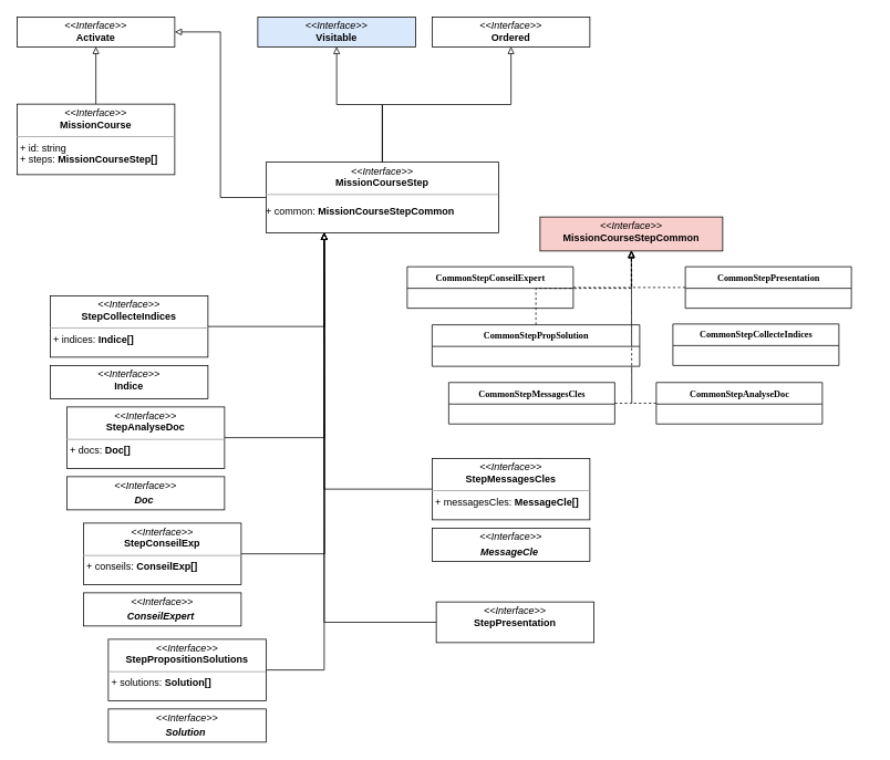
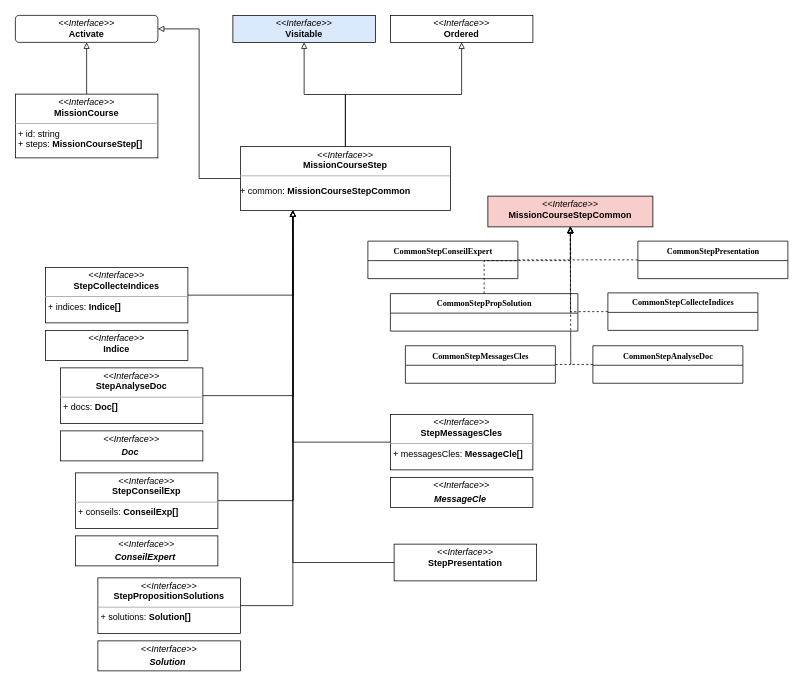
  <mxCell id="0" />
  <mxCell id="1" parent="0" />
  <mxCell id="2" style="edgeStyle=orthogonalEdgeStyle;rounded=0;orthogonalLoop=1;jettySize=auto;html=1;entryX=0.5;entryY=1;entryDx=0;entryDy=0;endArrow=block;endFill=0;exitX=0;exitY=0.5;exitDx=0;exitDy=0;dashed=1;" edge="1" parent="1" source="3" target="13"><mxGeometry relative="1" as="geometry" /></mxCell>
- <mxCell id="3" value="&lt;div&gt;&lt;span&gt;&lt;b&gt;&lt;font style=&quot;font-size: 11px&quot;&gt;CommonStepPresentation&lt;/font&gt;&lt;/b&gt;&lt;/span&gt;&lt;/div&gt;" style="swimlane;html=1;fontStyle=0;childLayout=stackLayout;horizontal=1;startSize=26;fillColor=none;horizontalStack=0;resizeParent=1;resizeLast=0;collapsible=1;marginBottom=0;swimlaneFillColor=#ffffff;rounded=0;shadow=0;comic=0;labelBackgroundColor=none;strokeColor=#000000;strokeWidth=1;fontFamily=Verdana;fontSize=10;fontColor=#000000;align=center;" parent="1" vertex="1"><mxGeometry x="825" y="321" width="200" height="50" as="geometry" /></mxCell>
+ <mxCell id="3" value="&lt;div&gt;&lt;span&gt;&lt;b&gt;&lt;font style=&quot;font-size: 11px&quot;&gt;CommonStepPresentation&lt;/font&gt;&lt;/b&gt;&lt;/span&gt;&lt;/div&gt;" style="swimlane;html=1;fontStyle=0;childLayout=stackLayout;horizontal=1;startSize=26;fillColor=none;horizontalStack=0;resizeParent=1;resizeLast=0;collapsible=1;marginBottom=0;swimlaneFillColor=#ffffff;rounded=0;shadow=0;comic=0;labelBackgroundColor=none;strokeColor=#000000;strokeWidth=1;fontFamily=Verdana;fontSize=10;fontColor=#000000;align=center;" parent="1" vertex="1"><mxGeometry x="850" y="321" width="200" height="50" as="geometry" /></mxCell>
  <mxCell id="4" style="edgeStyle=orthogonalEdgeStyle;rounded=0;orthogonalLoop=1;jettySize=auto;html=1;entryX=1;entryY=0.5;entryDx=0;entryDy=0;endArrow=block;endFill=0;" edge="1" parent="1" source="7" target="10"><mxGeometry relative="1" as="geometry" /></mxCell>
  <mxCell id="5" style="edgeStyle=orthogonalEdgeStyle;rounded=0;orthogonalLoop=1;jettySize=auto;html=1;entryX=0.5;entryY=1;entryDx=0;entryDy=0;endArrow=block;endFill=0;" edge="1" parent="1" source="7" target="11"><mxGeometry relative="1" as="geometry" /></mxCell>
  <mxCell id="6" style="edgeStyle=orthogonalEdgeStyle;rounded=0;orthogonalLoop=1;jettySize=auto;html=1;entryX=0.5;entryY=1;entryDx=0;entryDy=0;endArrow=block;endFill=0;" edge="1" parent="1" source="7" target="12"><mxGeometry relative="1" as="geometry" /></mxCell>
  <mxCell id="7" value="&lt;p style=&quot;margin: 0px ; margin-top: 4px ; text-align: center&quot;&gt;&lt;i&gt;&amp;lt;&amp;lt;Interface&amp;gt;&amp;gt;&lt;/i&gt;&lt;br&gt;&lt;b&gt;MissionCourseStep&lt;/b&gt;&lt;/p&gt;&lt;hr size=&quot;1&quot;&gt;&lt;p&gt;+ common:&amp;nbsp;&lt;span&gt;&lt;b style=&quot;line-height: 80%&quot;&gt;MissionCourseStepCommon&lt;/b&gt;&lt;/span&gt;&lt;/p&gt;" style="verticalAlign=top;align=left;overflow=fill;fontSize=12;fontFamily=Helvetica;html=1;rounded=0;shadow=0;comic=0;labelBackgroundColor=none;strokeColor=#000000;strokeWidth=1;fillColor=#ffffff;" parent="1" vertex="1"><mxGeometry x="320" y="195" width="280" height="85" as="geometry" /></mxCell>
  <mxCell id="8" value="" style="edgeStyle=orthogonalEdgeStyle;rounded=0;orthogonalLoop=1;jettySize=auto;html=1;endArrow=block;endFill=0;" edge="1" parent="1" source="9" target="10"><mxGeometry relative="1" as="geometry" /></mxCell>
  <mxCell id="9" value="&lt;p style=&quot;margin: 0px ; margin-top: 4px ; text-align: center&quot;&gt;&lt;i&gt;&amp;lt;&amp;lt;Interface&amp;gt;&amp;gt;&lt;/i&gt;&lt;br&gt;&lt;b&gt;MissionCourse&lt;/b&gt;&lt;/p&gt;&lt;hr size=&quot;1&quot;&gt;&lt;p style=&quot;margin: 0px ; margin-left: 4px&quot;&gt;+ id: string&lt;br&gt;+ steps:&amp;nbsp;&lt;span&gt;&lt;b&gt;MissionCourseStep[]&lt;/b&gt;&lt;/span&gt;&lt;/p&gt;&lt;p style=&quot;margin: 0px ; margin-left: 4px&quot;&gt;&lt;br&gt;&lt;/p&gt;" style="verticalAlign=top;align=left;overflow=fill;fontSize=12;fontFamily=Helvetica;html=1;rounded=0;shadow=0;comic=0;labelBackgroundColor=none;strokeColor=#000000;strokeWidth=1;fillColor=#ffffff;" vertex="1" parent="1"><mxGeometry x="20" y="125" width="190" height="85" as="geometry" /></mxCell>
- <mxCell id="10" value="&lt;p style=&quot;margin: 0px ; margin-top: 4px ; text-align: center&quot;&gt;&lt;i&gt;&amp;lt;&amp;lt;Interface&amp;gt;&amp;gt;&lt;/i&gt;&lt;br&gt;&lt;b&gt;Activate&lt;/b&gt;&lt;/p&gt;&lt;p style=&quot;margin: 0px ; margin-left: 4px&quot;&gt;&lt;br&gt;&lt;/p&gt;" style="verticalAlign=top;align=left;overflow=fill;fontSize=12;fontFamily=Helvetica;html=1;rounded=0;shadow=0;comic=0;labelBackgroundColor=none;strokeColor=#000000;strokeWidth=1;fillColor=#ffffff;" vertex="1" parent="1"><mxGeometry x="20" y="20" width="190" height="36" as="geometry" /></mxCell>
+ <mxCell id="10" value="&lt;p style=&quot;margin: 0px ; margin-top: 4px ; text-align: center&quot;&gt;&lt;i&gt;&amp;lt;&amp;lt;Interface&amp;gt;&amp;gt;&lt;/i&gt;&lt;br&gt;&lt;b&gt;Activate&lt;/b&gt;&lt;/p&gt;&lt;p style=&quot;margin: 0px ; margin-left: 4px&quot;&gt;&lt;br&gt;&lt;/p&gt;" style="verticalAlign=top;align=left;overflow=fill;fontSize=12;fontFamily=Helvetica;html=1;shadow=0;comic=0;labelBackgroundColor=none;strokeColor=#000000;strokeWidth=1;fillColor=#ffffff;rounded=1;" vertex="1" parent="1"><mxGeometry x="20" y="20" width="190" height="36" as="geometry" /></mxCell>
  <mxCell id="11" value="&lt;p style=&quot;margin: 0px ; margin-top: 4px ; text-align: center&quot;&gt;&lt;i&gt;&amp;lt;&amp;lt;Interface&amp;gt;&amp;gt;&lt;/i&gt;&lt;br&gt;&lt;b&gt;Visitable&lt;/b&gt;&lt;/p&gt;&lt;p style=&quot;margin: 0px ; margin-left: 4px&quot;&gt;&lt;br&gt;&lt;/p&gt;" style="verticalAlign=top;align=left;overflow=fill;fontSize=12;fontFamily=Helvetica;html=1;rounded=0;shadow=0;comic=0;labelBackgroundColor=none;strokeColor=#000000;strokeWidth=1;fillColor=#dae8fc;" vertex="1" parent="1"><mxGeometry x="310" y="20" width="190" height="36" as="geometry" /></mxCell>
  <mxCell id="12" value="&lt;p style=&quot;margin: 0px ; margin-top: 4px ; text-align: center&quot;&gt;&lt;i&gt;&amp;lt;&amp;lt;Interface&amp;gt;&amp;gt;&lt;/i&gt;&lt;br&gt;&lt;b&gt;Ordered&lt;/b&gt;&lt;/p&gt;&lt;p style=&quot;margin: 0px ; margin-left: 4px&quot;&gt;&lt;br&gt;&lt;/p&gt;" style="verticalAlign=top;align=left;overflow=fill;fontSize=12;fontFamily=Helvetica;html=1;rounded=0;shadow=0;comic=0;labelBackgroundColor=none;strokeColor=#000000;strokeWidth=1;fillColor=#ffffff;" vertex="1" parent="1"><mxGeometry x="520" y="20" width="190" height="36" as="geometry" /></mxCell>
  <mxCell id="13" value="&lt;p style=&quot;margin: 0px ; margin-top: 4px ; text-align: center&quot;&gt;&lt;i&gt;&amp;lt;&amp;lt;Interface&amp;gt;&amp;gt;&lt;/i&gt;&lt;br&gt;&lt;b&gt;MissionCourseStepCommon&lt;/b&gt;&lt;/p&gt;&lt;p style=&quot;margin: 0px ; margin-left: 4px&quot;&gt;&lt;br&gt;&lt;/p&gt;" style="verticalAlign=top;align=left;overflow=fill;fontSize=12;fontFamily=Helvetica;html=1;rounded=0;shadow=0;comic=0;labelBackgroundColor=none;strokeColor=#000000;strokeWidth=1;fillColor=#f8cecc;" vertex="1" parent="1"><mxGeometry x="650" y="261" width="220" height="41" as="geometry" /></mxCell>
+ <mxCell id="14" style="edgeStyle=orthogonalEdgeStyle;rounded=0;orthogonalLoop=1;jettySize=auto;html=1;entryX=0.5;entryY=1;entryDx=0;entryDy=0;dashed=1;endArrow=block;endFill=0;exitX=0;exitY=0.5;exitDx=0;exitDy=0;" edge="1" parent="1" source="15" target="13"><mxGeometry relative="1" as="geometry" /></mxCell>
  <mxCell id="15" value="&lt;div&gt;&lt;span&gt;&lt;b&gt;&lt;font style=&quot;font-size: 11px&quot;&gt;CommonStepCollecteIndices&lt;/font&gt;&lt;/b&gt;&lt;/span&gt;&lt;/div&gt;" style="swimlane;html=1;fontStyle=0;childLayout=stackLayout;horizontal=1;startSize=26;fillColor=none;horizontalStack=0;resizeParent=1;resizeLast=0;collapsible=1;marginBottom=0;swimlaneFillColor=#ffffff;rounded=0;shadow=0;comic=0;labelBackgroundColor=none;strokeColor=#000000;strokeWidth=1;fontFamily=Verdana;fontSize=10;fontColor=#000000;align=center;" vertex="1" parent="1"><mxGeometry x="810" y="390" width="200" height="50" as="geometry" /></mxCell>
  <mxCell id="16" style="edgeStyle=orthogonalEdgeStyle;rounded=0;orthogonalLoop=1;jettySize=auto;html=1;dashed=1;endArrow=block;endFill=0;" edge="1" parent="1" source="17"><mxGeometry relative="1" as="geometry"><mxPoint x="760" y="301" as="targetPoint" /></mxGeometry></mxCell>
  <mxCell id="17" value="&lt;div&gt;&lt;span&gt;&lt;b&gt;&lt;font style=&quot;font-size: 11px&quot;&gt;CommonStepAnalyseDoc&lt;/font&gt;&lt;/b&gt;&lt;/span&gt;&lt;/div&gt;" style="swimlane;html=1;fontStyle=0;childLayout=stackLayout;horizontal=1;startSize=26;fillColor=none;horizontalStack=0;resizeParent=1;resizeLast=0;collapsible=1;marginBottom=0;swimlaneFillColor=#ffffff;rounded=0;shadow=0;comic=0;labelBackgroundColor=none;strokeColor=#000000;strokeWidth=1;fontFamily=Verdana;fontSize=10;fontColor=#000000;align=center;" vertex="1" parent="1"><mxGeometry x="790" y="460.5" width="200" height="50" as="geometry" /></mxCell>
  <mxCell id="18" style="edgeStyle=orthogonalEdgeStyle;rounded=0;orthogonalLoop=1;jettySize=auto;html=1;entryX=0.5;entryY=1;entryDx=0;entryDy=0;dashed=1;endArrow=block;endFill=0;exitX=1;exitY=0.5;exitDx=0;exitDy=0;" edge="1" parent="1" source="19" target="13"><mxGeometry relative="1" as="geometry" /></mxCell>
  <mxCell id="19" value="&lt;div&gt;&lt;span&gt;&lt;b&gt;&lt;font style=&quot;font-size: 11px&quot;&gt;CommonStepConseilExpert&lt;/font&gt;&lt;/b&gt;&lt;/span&gt;&lt;/div&gt;" style="swimlane;html=1;fontStyle=0;childLayout=stackLayout;horizontal=1;startSize=26;fillColor=none;horizontalStack=0;resizeParent=1;resizeLast=0;collapsible=1;marginBottom=0;swimlaneFillColor=#ffffff;rounded=0;shadow=0;comic=0;labelBackgroundColor=none;strokeColor=#000000;strokeWidth=1;fontFamily=Verdana;fontSize=10;fontColor=#000000;align=center;" vertex="1" parent="1"><mxGeometry x="490" y="321" width="200" height="50" as="geometry" /></mxCell>
  <mxCell id="20" style="edgeStyle=orthogonalEdgeStyle;rounded=0;orthogonalLoop=1;jettySize=auto;html=1;dashed=1;endArrow=block;endFill=0;" edge="1" parent="1" source="21"><mxGeometry relative="1" as="geometry"><mxPoint x="760" y="302" as="targetPoint" /></mxGeometry></mxCell>
  <mxCell id="21" value="&lt;div&gt;&lt;span&gt;&lt;b&gt;&lt;font style=&quot;font-size: 11px&quot;&gt;CommonStepPropSolution&lt;/font&gt;&lt;/b&gt;&lt;/span&gt;&lt;/div&gt;" style="swimlane;html=1;fontStyle=0;childLayout=stackLayout;horizontal=1;startSize=26;fillColor=none;horizontalStack=0;resizeParent=1;resizeLast=0;collapsible=1;marginBottom=0;swimlaneFillColor=#ffffff;rounded=0;shadow=0;comic=0;labelBackgroundColor=none;strokeColor=#000000;strokeWidth=1;fontFamily=Verdana;fontSize=10;fontColor=#000000;align=center;" vertex="1" parent="1"><mxGeometry x="520" y="391" width="250" height="50" as="geometry" /></mxCell>
  <mxCell id="22" style="edgeStyle=orthogonalEdgeStyle;rounded=0;orthogonalLoop=1;jettySize=auto;html=1;dashed=1;endArrow=block;endFill=0;" edge="1" parent="1" source="23"><mxGeometry relative="1" as="geometry"><mxPoint x="760" y="302" as="targetPoint" /></mxGeometry></mxCell>
  <mxCell id="23" value="&lt;div&gt;&lt;span&gt;&lt;b&gt;&lt;font style=&quot;font-size: 11px&quot;&gt;CommonStepMessagesCles&lt;/font&gt;&lt;/b&gt;&lt;/span&gt;&lt;/div&gt;" style="swimlane;html=1;fontStyle=0;childLayout=stackLayout;horizontal=1;startSize=26;fillColor=none;horizontalStack=0;resizeParent=1;resizeLast=0;collapsible=1;marginBottom=0;swimlaneFillColor=#ffffff;rounded=0;shadow=0;comic=0;labelBackgroundColor=none;strokeColor=#000000;strokeWidth=1;fontFamily=Verdana;fontSize=10;fontColor=#000000;align=center;" vertex="1" parent="1"><mxGeometry x="540" y="460.5" width="200" height="50" as="geometry" /></mxCell>
  <mxCell id="24" style="edgeStyle=orthogonalEdgeStyle;rounded=0;orthogonalLoop=1;jettySize=auto;html=1;endArrow=block;endFill=0;entryX=0.25;entryY=1;entryDx=0;entryDy=0;exitX=0;exitY=0.5;exitDx=0;exitDy=0;" edge="1" parent="1" source="25" target="7"><mxGeometry relative="1" as="geometry" /></mxCell>
  <mxCell id="25" value="&lt;p style=&quot;margin: 0px ; margin-top: 4px ; text-align: center&quot;&gt;&lt;i&gt;&amp;lt;&amp;lt;Interface&amp;gt;&amp;gt;&lt;/i&gt;&lt;br&gt;&lt;b&gt;StepPresentation&lt;/b&gt;&lt;/p&gt;&lt;p style=&quot;margin: 0px ; margin-left: 4px&quot;&gt;&amp;nbsp;&lt;/p&gt;&lt;p style=&quot;margin: 0px ; margin-left: 4px&quot;&gt;&lt;br&gt;&lt;/p&gt;" style="verticalAlign=top;align=left;overflow=fill;fontSize=12;fontFamily=Helvetica;html=1;rounded=0;shadow=0;comic=0;labelBackgroundColor=none;strokeColor=#000000;strokeWidth=1;fillColor=#ffffff;" vertex="1" parent="1"><mxGeometry x="525" y="725" width="190" height="49" as="geometry" /></mxCell>
  <mxCell id="26" style="edgeStyle=orthogonalEdgeStyle;rounded=0;orthogonalLoop=1;jettySize=auto;html=1;endArrow=block;endFill=0;" edge="1" parent="1" source="27"><mxGeometry relative="1" as="geometry"><mxPoint x="390" y="280" as="targetPoint" /></mxGeometry></mxCell>
  <mxCell id="27" value="&lt;p style=&quot;margin: 0px ; margin-top: 4px ; text-align: center&quot;&gt;&lt;i&gt;&amp;lt;&amp;lt;Interface&amp;gt;&amp;gt;&lt;/i&gt;&lt;br&gt;&lt;b&gt;StepCollecteIndices&lt;/b&gt;&lt;/p&gt;&lt;hr size=&quot;1&quot;&gt;&lt;p style=&quot;margin: 0px ; margin-left: 4px&quot;&gt;+ indices:&amp;nbsp;&lt;span&gt;&lt;b&gt;Indice[]&lt;/b&gt;&lt;/span&gt;&lt;/p&gt;&lt;p style=&quot;margin: 0px ; margin-left: 4px&quot;&gt;&lt;br&gt;&lt;/p&gt;" style="verticalAlign=top;align=left;overflow=fill;fontSize=12;fontFamily=Helvetica;html=1;rounded=0;shadow=0;comic=0;labelBackgroundColor=none;strokeColor=#000000;strokeWidth=1;fillColor=#ffffff;" vertex="1" parent="1"><mxGeometry x="60" y="356" width="190" height="74" as="geometry" /></mxCell>
  <mxCell id="28" value="&lt;p style=&quot;margin: 0px ; margin-top: 4px ; text-align: center&quot;&gt;&lt;i&gt;&amp;lt;&amp;lt;Interface&amp;gt;&amp;gt;&lt;/i&gt;&lt;br&gt;&lt;b&gt;Indice&lt;/b&gt;&lt;/p&gt;&lt;p style=&quot;margin: 0px ; margin-left: 4px&quot;&gt;&amp;nbsp;&lt;/p&gt;&lt;p style=&quot;margin: 0px ; margin-left: 4px&quot;&gt;&lt;br&gt;&lt;/p&gt;" style="verticalAlign=top;align=left;overflow=fill;fontSize=12;fontFamily=Helvetica;html=1;rounded=0;shadow=0;comic=0;labelBackgroundColor=none;strokeColor=#000000;strokeWidth=1;fillColor=#ffffff;" vertex="1" parent="1"><mxGeometry x="60" y="440" width="190" height="40" as="geometry" /></mxCell>
  <mxCell id="29" style="edgeStyle=orthogonalEdgeStyle;rounded=0;orthogonalLoop=1;jettySize=auto;html=1;endArrow=block;endFill=0;" edge="1" parent="1" source="30"><mxGeometry relative="1" as="geometry"><mxPoint x="390" y="280" as="targetPoint" /></mxGeometry></mxCell>
  <mxCell id="30" value="&lt;p style=&quot;margin: 0px ; margin-top: 4px ; text-align: center&quot;&gt;&lt;i&gt;&amp;lt;&amp;lt;Interface&amp;gt;&amp;gt;&lt;/i&gt;&lt;br&gt;&lt;b&gt;StepAnalyseDoc&lt;/b&gt;&lt;/p&gt;&lt;hr size=&quot;1&quot;&gt;&lt;p style=&quot;margin: 0px ; margin-left: 4px&quot;&gt;+ docs:&amp;nbsp;&lt;span&gt;&lt;b&gt;Doc[]&lt;/b&gt;&lt;/span&gt;&lt;/p&gt;&lt;p style=&quot;margin: 0px ; margin-left: 4px&quot;&gt;&lt;br&gt;&lt;/p&gt;" style="verticalAlign=top;align=left;overflow=fill;fontSize=12;fontFamily=Helvetica;html=1;rounded=0;shadow=0;comic=0;labelBackgroundColor=none;strokeColor=#000000;strokeWidth=1;fillColor=#ffffff;" vertex="1" parent="1"><mxGeometry x="80" y="490" width="190" height="74" as="geometry" /></mxCell>
  <mxCell id="31" value="&lt;p style=&quot;margin: 0px ; margin-top: 4px ; text-align: center&quot;&gt;&lt;i&gt;&amp;lt;&amp;lt;Interface&amp;gt;&amp;gt;&lt;/i&gt;&lt;/p&gt;&lt;p style=&quot;margin: 0px ; margin-top: 4px ; text-align: center&quot;&gt;&lt;i&gt;&lt;b&gt;Doc&lt;/b&gt;&lt;/i&gt;&lt;span style=&quot;text-align: left&quot;&gt;&amp;nbsp;&lt;/span&gt;&lt;br&gt;&lt;/p&gt;&lt;p style=&quot;margin: 0px ; margin-left: 4px&quot;&gt;&lt;br&gt;&lt;/p&gt;" style="verticalAlign=top;align=left;overflow=fill;fontSize=12;fontFamily=Helvetica;html=1;rounded=0;shadow=0;comic=0;labelBackgroundColor=none;strokeColor=#000000;strokeWidth=1;fillColor=#ffffff;" vertex="1" parent="1"><mxGeometry x="80" y="574" width="190" height="40" as="geometry" /></mxCell>
  <mxCell id="32" style="edgeStyle=orthogonalEdgeStyle;rounded=0;orthogonalLoop=1;jettySize=auto;html=1;endArrow=block;endFill=0;" edge="1" parent="1" source="33"><mxGeometry relative="1" as="geometry"><mxPoint x="390" y="280" as="targetPoint" /></mxGeometry></mxCell>
  <mxCell id="33" value="&lt;p style=&quot;margin: 0px ; margin-top: 4px ; text-align: center&quot;&gt;&lt;i&gt;&amp;lt;&amp;lt;Interface&amp;gt;&amp;gt;&lt;/i&gt;&lt;br&gt;&lt;b&gt;StepConseilExp&lt;/b&gt;&lt;/p&gt;&lt;hr size=&quot;1&quot;&gt;&lt;p style=&quot;margin: 0px ; margin-left: 4px&quot;&gt;+ conseils:&amp;nbsp;&lt;span&gt;&lt;b&gt;ConseilExp[]&lt;/b&gt;&lt;/span&gt;&lt;/p&gt;&lt;p style=&quot;margin: 0px ; margin-left: 4px&quot;&gt;&lt;br&gt;&lt;/p&gt;" style="verticalAlign=top;align=left;overflow=fill;fontSize=12;fontFamily=Helvetica;html=1;rounded=0;shadow=0;comic=0;labelBackgroundColor=none;strokeColor=#000000;strokeWidth=1;fillColor=#ffffff;" vertex="1" parent="1"><mxGeometry x="100" y="630" width="190" height="74" as="geometry" /></mxCell>
  <mxCell id="34" value="&lt;p style=&quot;margin: 0px ; margin-top: 4px ; text-align: center&quot;&gt;&lt;i&gt;&amp;lt;&amp;lt;Interface&amp;gt;&amp;gt;&lt;/i&gt;&lt;/p&gt;&lt;p style=&quot;margin: 0px ; margin-top: 4px ; text-align: center&quot;&gt;&lt;i&gt;&lt;b&gt;ConseilExpert&lt;/b&gt;&lt;/i&gt;&lt;span style=&quot;text-align: left&quot;&gt;&amp;nbsp;&lt;/span&gt;&lt;br&gt;&lt;/p&gt;&lt;p style=&quot;margin: 0px ; margin-left: 4px&quot;&gt;&lt;br&gt;&lt;/p&gt;" style="verticalAlign=top;align=left;overflow=fill;fontSize=12;fontFamily=Helvetica;html=1;rounded=0;shadow=0;comic=0;labelBackgroundColor=none;strokeColor=#000000;strokeWidth=1;fillColor=#ffffff;" vertex="1" parent="1"><mxGeometry x="100" y="714" width="190" height="40" as="geometry" /></mxCell>
  <mxCell id="35" style="edgeStyle=orthogonalEdgeStyle;rounded=0;orthogonalLoop=1;jettySize=auto;html=1;entryX=0.25;entryY=1;entryDx=0;entryDy=0;endArrow=block;endFill=0;exitX=1;exitY=0.5;exitDx=0;exitDy=0;" edge="1" parent="1" source="36" target="7"><mxGeometry relative="1" as="geometry" /></mxCell>
  <mxCell id="36" value="&lt;p style=&quot;margin: 0px ; margin-top: 4px ; text-align: center&quot;&gt;&lt;i&gt;&amp;lt;&amp;lt;Interface&amp;gt;&amp;gt;&lt;/i&gt;&lt;br&gt;&lt;b&gt;StepPropositionSolutions&lt;/b&gt;&lt;/p&gt;&lt;hr size=&quot;1&quot;&gt;&lt;p style=&quot;margin: 0px ; margin-left: 4px&quot;&gt;+ solutions:&amp;nbsp;&lt;span&gt;&lt;b&gt;Solution[]&lt;/b&gt;&lt;/span&gt;&lt;/p&gt;&lt;p style=&quot;margin: 0px ; margin-left: 4px&quot;&gt;&lt;br&gt;&lt;/p&gt;" style="verticalAlign=top;align=left;overflow=fill;fontSize=12;fontFamily=Helvetica;html=1;rounded=0;shadow=0;comic=0;labelBackgroundColor=none;strokeColor=#000000;strokeWidth=1;fillColor=#ffffff;" vertex="1" parent="1"><mxGeometry x="130" y="770" width="190" height="74" as="geometry" /></mxCell>
  <mxCell id="37" value="&lt;p style=&quot;margin: 0px ; margin-top: 4px ; text-align: center&quot;&gt;&lt;i&gt;&amp;lt;&amp;lt;Interface&amp;gt;&amp;gt;&lt;/i&gt;&lt;/p&gt;&lt;p style=&quot;margin: 0px ; margin-top: 4px ; text-align: center&quot;&gt;&lt;i&gt;&lt;b&gt;Solution&lt;/b&gt;&lt;/i&gt;&lt;span style=&quot;text-align: left&quot;&gt;&amp;nbsp;&lt;/span&gt;&lt;br&gt;&lt;/p&gt;&lt;p style=&quot;margin: 0px ; margin-left: 4px&quot;&gt;&lt;br&gt;&lt;/p&gt;" style="verticalAlign=top;align=left;overflow=fill;fontSize=12;fontFamily=Helvetica;html=1;rounded=0;shadow=0;comic=0;labelBackgroundColor=none;strokeColor=#000000;strokeWidth=1;fillColor=#ffffff;" vertex="1" parent="1"><mxGeometry x="130" y="854" width="190" height="40" as="geometry" /></mxCell>
  <mxCell id="38" style="edgeStyle=orthogonalEdgeStyle;rounded=0;orthogonalLoop=1;jettySize=auto;html=1;entryX=0.25;entryY=1;entryDx=0;entryDy=0;endArrow=block;endFill=0;exitX=0;exitY=0.5;exitDx=0;exitDy=0;" edge="1" parent="1" source="39" target="7"><mxGeometry relative="1" as="geometry" /></mxCell>
  <mxCell id="39" value="&lt;p style=&quot;margin: 0px ; margin-top: 4px ; text-align: center&quot;&gt;&lt;i&gt;&amp;lt;&amp;lt;Interface&amp;gt;&amp;gt;&lt;/i&gt;&lt;br&gt;&lt;b&gt;StepMessagesCles&lt;/b&gt;&lt;/p&gt;&lt;hr size=&quot;1&quot;&gt;&lt;p style=&quot;margin: 0px ; margin-left: 4px&quot;&gt;+ messagesCles:&amp;nbsp;&lt;span&gt;&lt;b&gt;MessageCle[]&lt;/b&gt;&lt;/span&gt;&lt;/p&gt;&lt;p style=&quot;margin: 0px ; margin-left: 4px&quot;&gt;&lt;br&gt;&lt;/p&gt;" style="verticalAlign=top;align=left;overflow=fill;fontSize=12;fontFamily=Helvetica;html=1;rounded=0;shadow=0;comic=0;labelBackgroundColor=none;strokeColor=#000000;strokeWidth=1;fillColor=#ffffff;" vertex="1" parent="1"><mxGeometry x="520" y="552" width="190" height="74" as="geometry" /></mxCell>
  <mxCell id="40" value="&lt;p style=&quot;margin: 0px ; margin-top: 4px ; text-align: center&quot;&gt;&lt;i&gt;&amp;lt;&amp;lt;Interface&amp;gt;&amp;gt;&lt;/i&gt;&lt;/p&gt;&lt;p style=&quot;margin: 0px ; margin-top: 4px ; text-align: center&quot;&gt;&lt;i&gt;&lt;b&gt;MessageCle&lt;/b&gt;&lt;/i&gt;&lt;span style=&quot;text-align: left&quot;&gt;&amp;nbsp;&lt;/span&gt;&lt;br&gt;&lt;/p&gt;&lt;p style=&quot;margin: 0px ; margin-left: 4px&quot;&gt;&lt;br&gt;&lt;/p&gt;" style="verticalAlign=top;align=left;overflow=fill;fontSize=12;fontFamily=Helvetica;html=1;rounded=0;shadow=0;comic=0;labelBackgroundColor=none;strokeColor=#000000;strokeWidth=1;fillColor=#ffffff;" vertex="1" parent="1"><mxGeometry x="520" y="636" width="190" height="40" as="geometry" /></mxCell>
